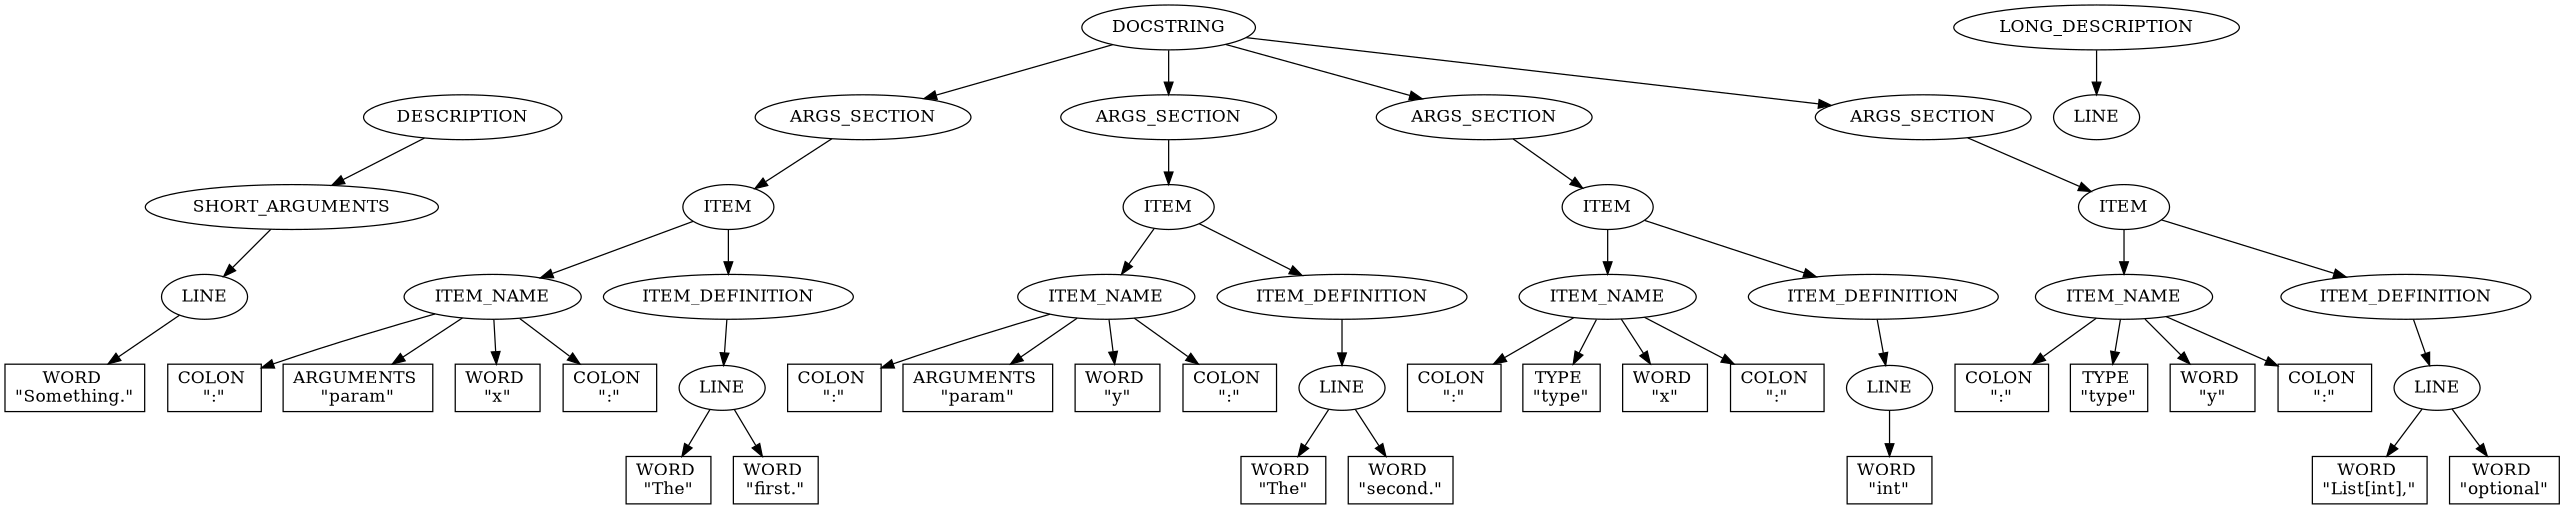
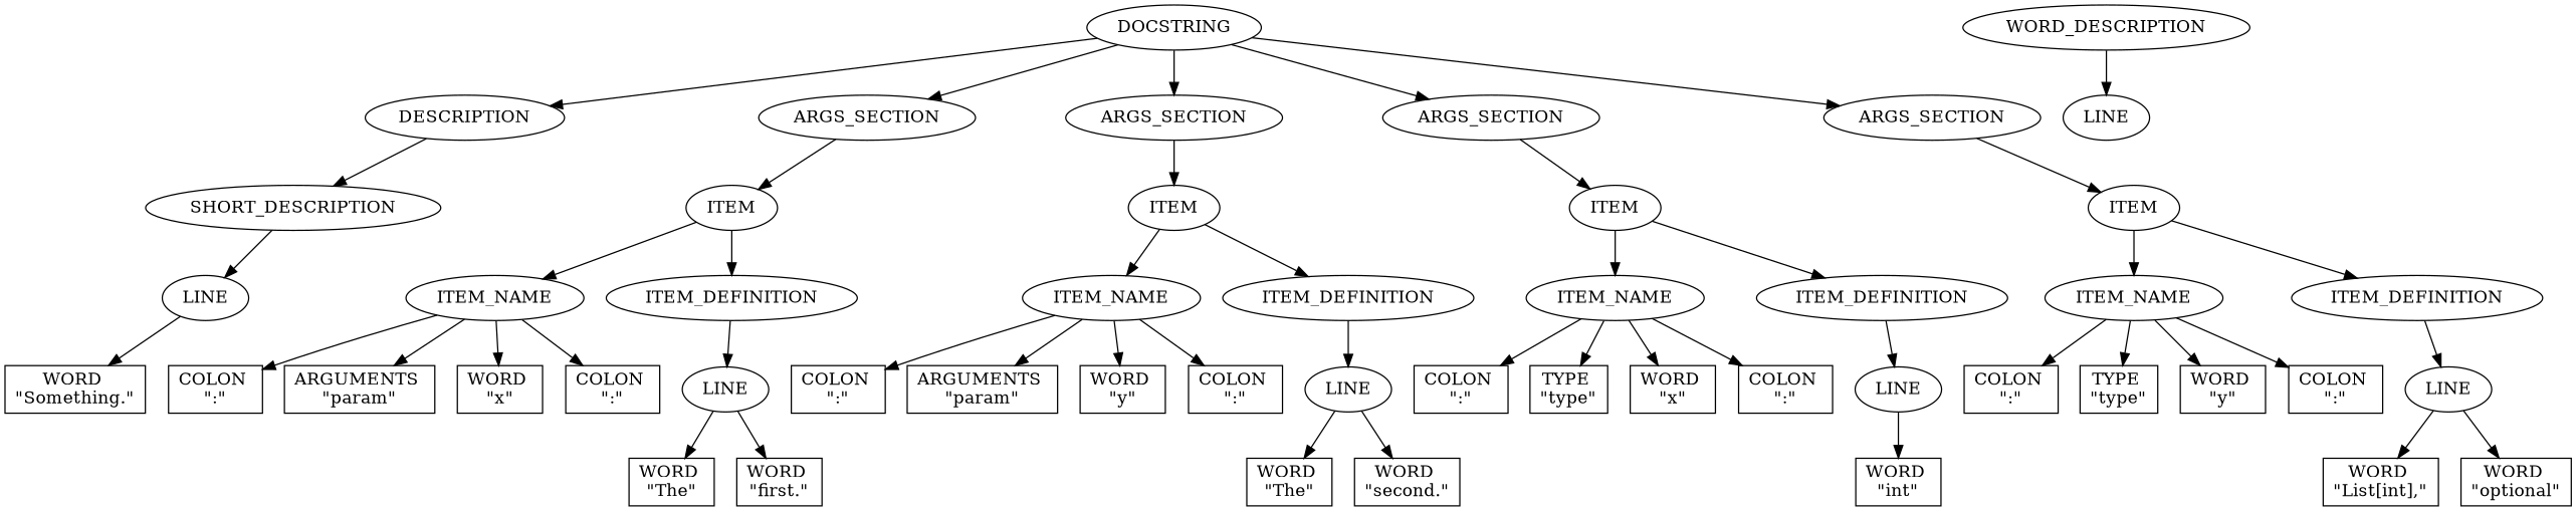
  digraph {
    n1 [label="WORD \n\"Something.\"" shape=rectangle]
    n2 [label=LINE]
-   n3 [label=SHORT_ARGUMENTS]
+   n3 [label=SHORT_DESCRIPTION]
    n4 [label=LINE]
-   n5 [label=LONG_DESCRIPTION]
+   n5 [label=WORD_DESCRIPTION]
    n6 [label=DESCRIPTION]
    n7 [label="COLON \n\":\"" shape=rectangle]
    n8 [label="ARGUMENTS \n\"param\"" shape=rectangle]
    n9 [label="WORD \n\"x\"" shape=rectangle]
    n10 [label="COLON \n\":\"" shape=rectangle]
    n11 [label=ITEM_NAME]
    n12 [label="WORD \n\"The\"" shape=rectangle]
    n13 [label="WORD \n\"first.\"" shape=rectangle]
    n14 [label=LINE]
    n15 [label=ITEM_DEFINITION]
    n16 [label=ITEM]
    n17 [label=ARGS_SECTION]
    n18 [label="COLON \n\":\"" shape=rectangle]
    n19 [label="ARGUMENTS \n\"param\"" shape=rectangle]
    n20 [label="WORD \n\"y\"" shape=rectangle]
    n21 [label="COLON \n\":\"" shape=rectangle]
    n22 [label=ITEM_NAME]
    n23 [label="WORD \n\"The\"" shape=rectangle]
    n24 [label="WORD \n\"second.\"" shape=rectangle]
    n25 [label=LINE]
    n26 [label=ITEM_DEFINITION]
    n27 [label=ITEM]
    n28 [label=ARGS_SECTION]
    n29 [label="COLON \n\":\"" shape=rectangle]
    n30 [label="TYPE \n\"type\"" shape=rectangle]
    n31 [label="WORD \n\"x\"" shape=rectangle]
    n32 [label="COLON \n\":\"" shape=rectangle]
    n33 [label=ITEM_NAME]
    n34 [label="WORD \n\"int\"" shape=rectangle]
    n35 [label=LINE]
    n36 [label=ITEM_DEFINITION]
    n37 [label=ITEM]
    n38 [label=ARGS_SECTION]
    n39 [label="COLON \n\":\"" shape=rectangle]
    n40 [label="TYPE \n\"type\"" shape=rectangle]
    n41 [label="WORD \n\"y\"" shape=rectangle]
    n42 [label="COLON \n\":\"" shape=rectangle]
    n43 [label=ITEM_NAME]
    n44 [label="WORD \n\"List[int],\"" shape=rectangle]
    n45 [label="WORD \n\"optional\"" shape=rectangle]
    n46 [label=LINE]
    n47 [label=ITEM_DEFINITION]
    n48 [label=ITEM]
    n49 [label=ARGS_SECTION]
    n50 [label=DOCSTRING]
    n2 -> n1
    n3 -> n2
    n5 -> n4
    n6 -> n3
    n11 -> n7
    n11 -> n8
    n11 -> n9
    n11 -> n10
    n14 -> n12
    n14 -> n13
    n15 -> n14
    n16 -> n11
    n16 -> n15
    n17 -> n16
    n22 -> n18
    n22 -> n19
    n22 -> n20
    n22 -> n21
    n25 -> n23
    n25 -> n24
    n26 -> n25
    n27 -> n22
    n27 -> n26
    n28 -> n27
    n33 -> n29
    n33 -> n30
    n33 -> n31
    n33 -> n32
    n35 -> n34
    n36 -> n35
    n37 -> n33
    n37 -> n36
    n38 -> n37
    n43 -> n39
    n43 -> n40
    n43 -> n41
    n43 -> n42
    n46 -> n44
    n46 -> n45
    n47 -> n46
    n48 -> n43
    n48 -> n47
    n49 -> n48
+   n50 -> n6
    n50 -> n17
    n50 -> n28
    n50 -> n38
    n50 -> n49
  }
